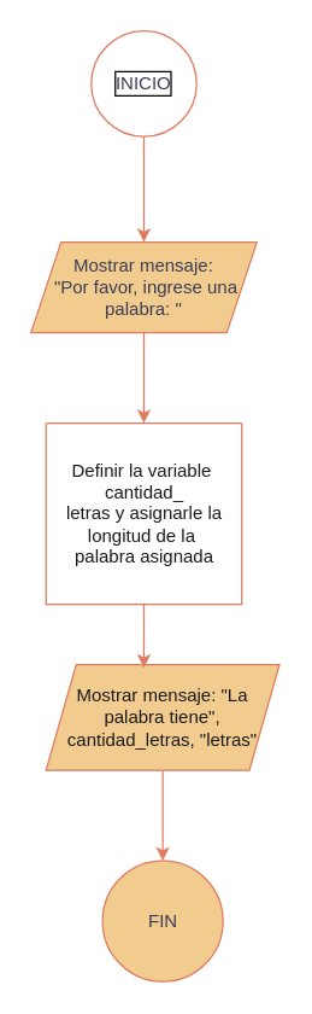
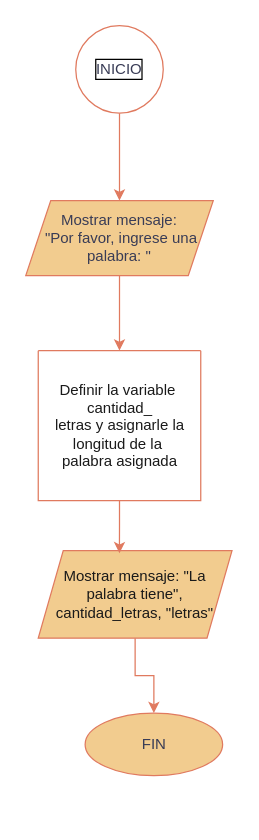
  <mxCell id="0" />
  <mxCell id="1" parent="0" />
  <mxCell id="2" style="edgeStyle=orthogonalEdgeStyle;rounded=0;orthogonalLoop=1;jettySize=auto;html=1;labelBackgroundColor=none;strokeColor=#E07A5F;fontColor=default;" edge="1" parent="1" source="3" target="5"><mxGeometry relative="1" as="geometry" /></mxCell>
  <mxCell id="3" value="INICIO" style="ellipse;whiteSpace=wrap;html=1;aspect=fixed;align=center;labelBorderColor=default;labelBackgroundColor=none;fillColor=#ffffff;strokeColor=#E07A5F;fontColor=#393C56;" vertex="1" parent="1"><mxGeometry x="60" y="20" width="70" height="70" as="geometry" /></mxCell>
  <mxCell id="4" style="edgeStyle=orthogonalEdgeStyle;rounded=0;orthogonalLoop=1;jettySize=auto;html=1;entryX=0.5;entryY=0;entryDx=0;entryDy=0;labelBackgroundColor=none;strokeColor=#E07A5F;fontColor=default;" edge="1" parent="1" source="5" target="9"><mxGeometry relative="1" as="geometry"><mxPoint x="110" y="280" as="targetPoint" /></mxGeometry></mxCell>
  <mxCell id="5" value="Mostrar mensaje:&lt;div&gt;&amp;nbsp;&quot;Por favor, ingrese una palabra: &quot;&lt;/div&gt;" style="shape=parallelogram;perimeter=parallelogramPerimeter;whiteSpace=wrap;html=1;fixedSize=1;labelBackgroundColor=none;fillColor=#F2CC8F;strokeColor=#E07A5F;fontColor=#393C56;" vertex="1" parent="1"><mxGeometry x="20" y="160" width="150" height="60" as="geometry" /></mxCell>
  <mxCell id="6" style="edgeStyle=orthogonalEdgeStyle;rounded=0;orthogonalLoop=1;jettySize=auto;html=1;labelBackgroundColor=none;strokeColor=#E07A5F;fontColor=default;" edge="1" parent="1" source="7" target="11"><mxGeometry relative="1" as="geometry" /></mxCell>
  <mxCell id="7" value="&lt;span style=&quot;color: rgb(26, 26, 26); background-color: transparent;&quot;&gt;Mostrar mensaje: &quot;La palabra tiene&quot;, cantidad_letras, &quot;letras&quot;&lt;/span&gt;" style="shape=parallelogram;perimeter=parallelogramPerimeter;whiteSpace=wrap;html=1;fixedSize=1;labelBackgroundColor=none;fillColor=#F2CC8F;strokeColor=#E07A5F;fontColor=#393C56;" vertex="1" parent="1"><mxGeometry x="30" y="440" width="155" height="70" as="geometry" /></mxCell>
  <mxCell id="8" value="" style="group;labelBackgroundColor=none;" vertex="1" connectable="0" parent="1"><mxGeometry x="30" y="280" width="130" height="120" as="geometry" /></mxCell>
  <mxCell id="9" value="" style="swimlane;startSize=0;labelBackgroundColor=none;fillColor=#F2CC8F;strokeColor=#E07A5F;fontColor=#393C56;" vertex="1" parent="8"><mxGeometry width="130" height="120" as="geometry" /></mxCell>
  <mxCell id="10" value="&lt;span style=&quot;color: rgb(26, 26, 26);&quot;&gt;Definir la variable&amp;nbsp;&lt;/span&gt;&lt;div&gt;&lt;span style=&quot;color: rgb(26, 26, 26);&quot;&gt;cantidad_&lt;/span&gt;&lt;div&gt;&lt;span style=&quot;color: rgb(26, 26, 26);&quot;&gt;letras y  asignarle la&lt;/span&gt;&lt;/div&gt;&lt;div&gt;&lt;div&gt;&lt;span style=&quot;color: rgb(26, 26, 26);&quot;&gt;longitud de la&amp;nbsp;&lt;/span&gt;&lt;/div&gt;&lt;div&gt;&lt;span style=&quot;color: rgb(26, 26, 26);&quot;&gt;palabra asignada&lt;/span&gt;&lt;/div&gt;&lt;/div&gt;&lt;/div&gt;" style="text;html=1;align=center;verticalAlign=middle;resizable=0;points=[];autosize=1;strokeColor=none;fillColor=none;labelBackgroundColor=none;fontColor=#393C56;" vertex="1" parent="8"><mxGeometry y="15" width="130" height="90" as="geometry" /></mxCell>
- <mxCell id="11" value="FIN" style="ellipse;whiteSpace=wrap;html=1;aspect=fixed;labelBackgroundColor=none;fillColor=#F2CC8F;strokeColor=#E07A5F;fontColor=#393C56;" vertex="1" parent="1"><mxGeometry x="67.5" y="570" width="80" height="80" as="geometry" /></mxCell>
+ <mxCell id="11" value="FIN" style="ellipse;whiteSpace=wrap;html=1;aspect=fixed;labelBackgroundColor=none;fillColor=#F2CC8F;strokeColor=#E07A5F;fontColor=#393C56;" vertex="1" parent="1"><mxGeometry x="67.5" y="570" width="110" height="50" as="geometry" /></mxCell>
  <mxCell id="12" style="edgeStyle=orthogonalEdgeStyle;rounded=0;orthogonalLoop=1;jettySize=auto;html=1;entryX=0.419;entryY=0.029;entryDx=0;entryDy=0;entryPerimeter=0;labelBackgroundColor=none;strokeColor=#E07A5F;fontColor=default;" edge="1" parent="1" source="9" target="7"><mxGeometry relative="1" as="geometry" /></mxCell>
